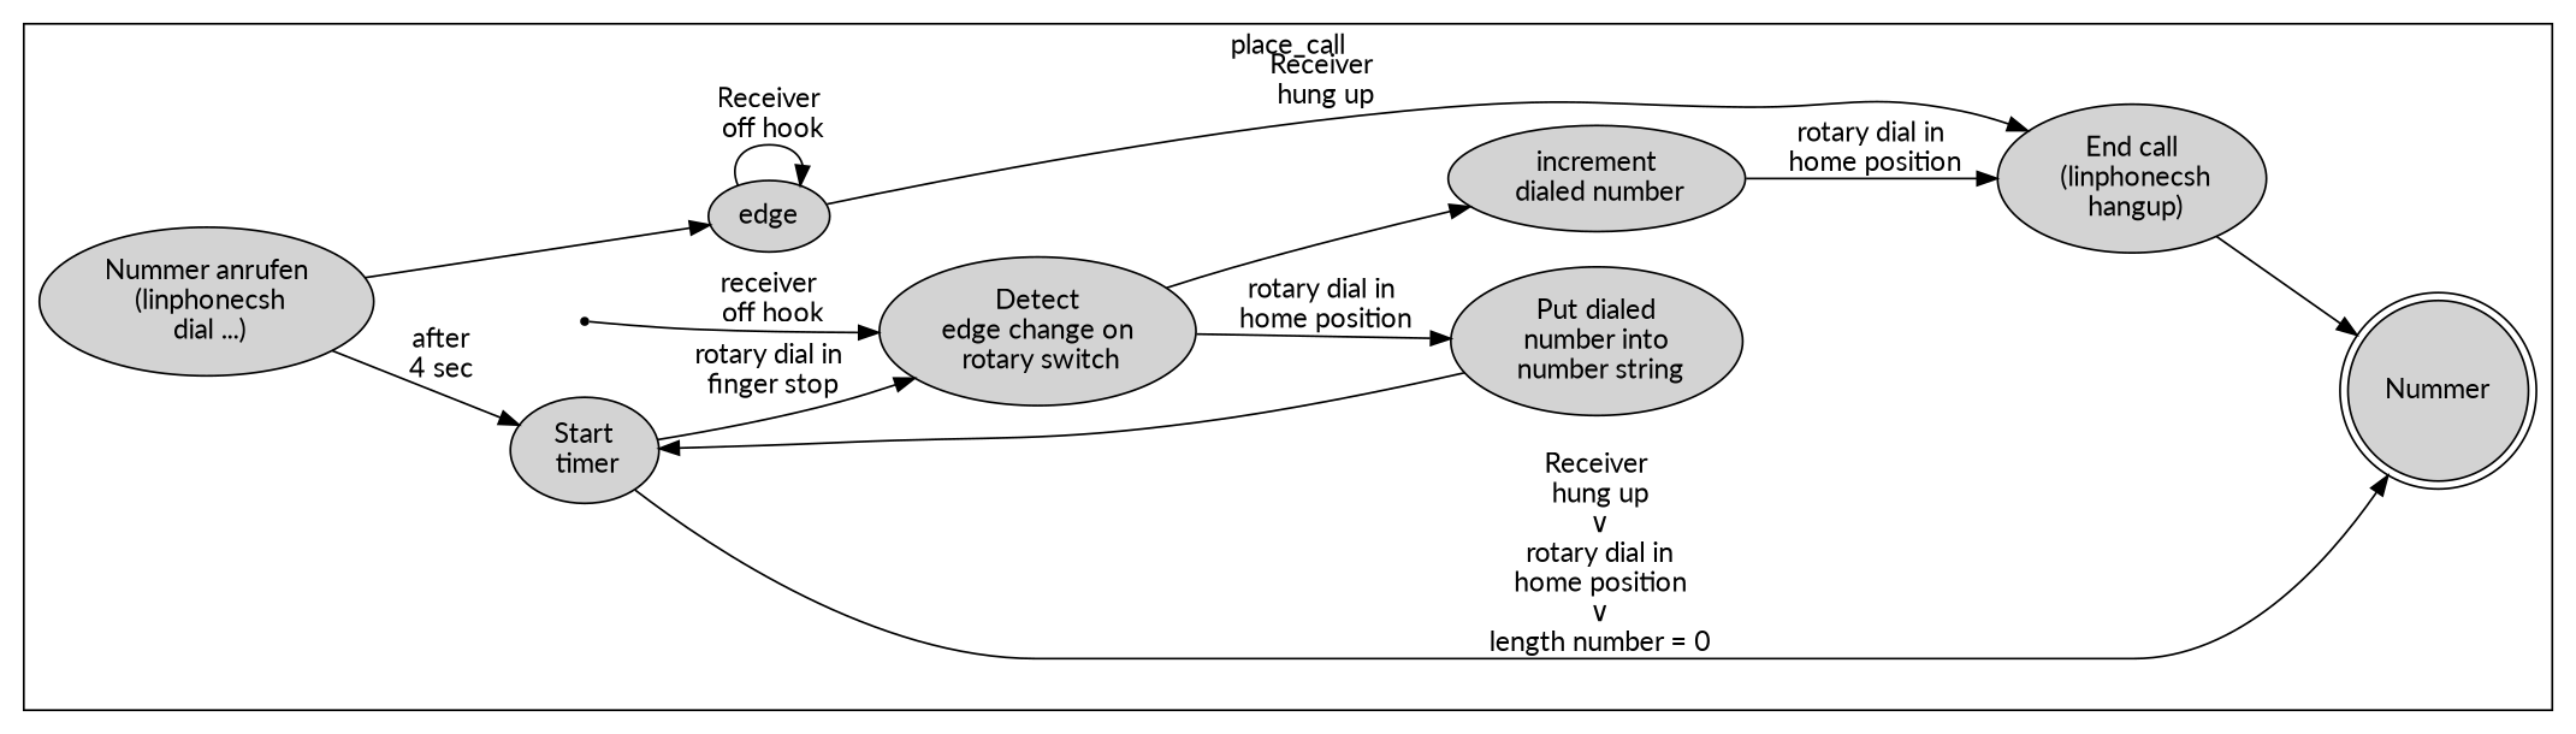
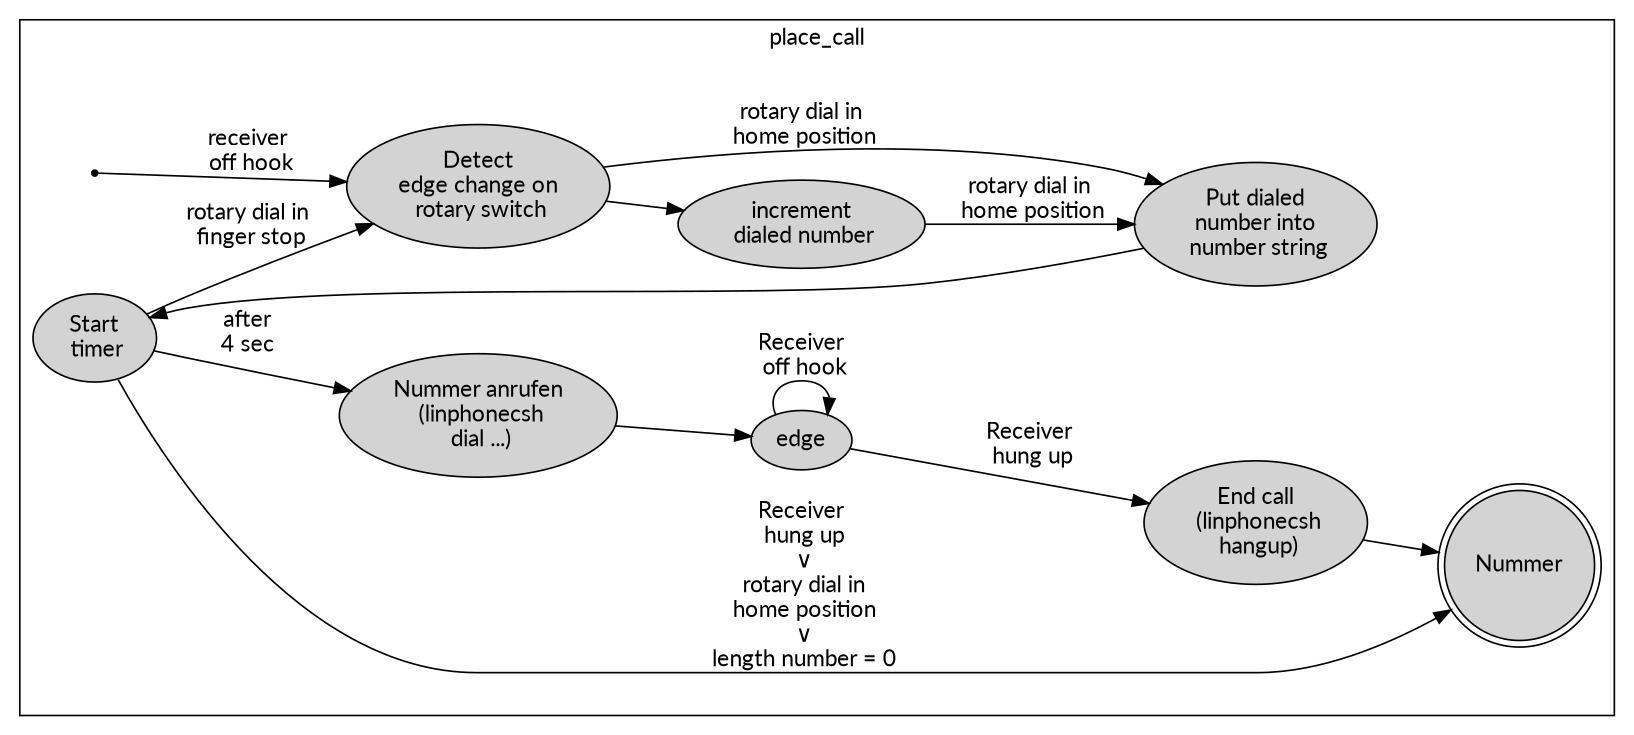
  digraph {
    fontname=Lato
    rankdir=LR
    node [fontname=Lato shape=ellipse style=filled]
    edge [fontname=Lato]
    n1 [label=Nummer shape=doublecircle]
    qi [shape=point]
    "Detect\nedge change on\n rotary switch"
    "increment\n dialed number"
    "Put dialed\nnumber into\n number string"
    "Start\n timer"
    "Nummer anrufen\n (linphonecsh\n dial ...)"
    n8 [label="edge"]
    "End call\n (linphonecsh\n hangup)"
    subgraph cluster_1 {
      color=black
      label=place_call
      n1
      qi
      "Detect\nedge change on\n rotary switch"
      "increment\n dialed number"
      "Put dialed\nnumber into\n number string"
      "Start\n timer"
      "Nummer anrufen\n (linphonecsh\n dial ...)"
      n8
      "End call\n (linphonecsh\n hangup)"
    }
    qi -> "Detect\nedge change on\n rotary switch" [label="receiver\n off hook"]
    "Detect\nedge change on\n rotary switch" -> "increment\n dialed number"
    "Detect\nedge change on\n rotary switch" -> "Put dialed\nnumber into\n number string" [label="rotary dial in\n home position"]
-   "increment\n dialed number" -> "End call\n (linphonecsh\n hangup)" [label="rotary dial in\n home position"]
+   "increment\n dialed number" -> "Put dialed\nnumber into\n number string" [label="rotary dial in\n home position"]
    "Put dialed\nnumber into\n number string" -> "Start\n timer"
    "Start\n timer" -> n1 [label="Receiver\n hung up\n &or;\n rotary dial in\n home position\n &or;\n length number = 0"]
    "Start\n timer" -> "Detect\nedge change on\n rotary switch" [label="rotary dial in\n finger stop"]
-   "Nummer anrufen\n (linphonecsh\n dial ...)" -> "Start\n timer" [label="after\n4 sec"]
+   "Start\n timer" -> "Nummer anrufen\n (linphonecsh\n dial ...)" [label="after\n4 sec"]
    "Nummer anrufen\n (linphonecsh\n dial ...)" -> n8
    n8 -> n8 [label="Receiver\n off hook"]
    n8 -> "End call\n (linphonecsh\n hangup)" [label="Receiver\n hung up"]
    "End call\n (linphonecsh\n hangup)" -> n1
  }
